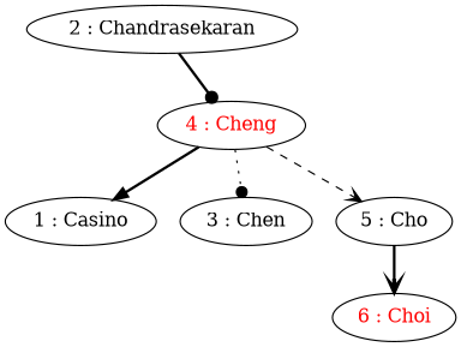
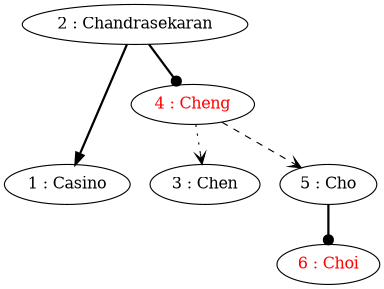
  digraph {
    edge [arrowhead=dot style=bold]
    n1 [label=<<font color="black">2 : Chandrasekaran</font>>]
    n2 [label=<<font color="black">1 : Casino</font>>]
    n3 [label=<<font color="red">4 : Cheng</font>>]
    n4 [label=<<font color="black">3 : Chen</font>>]
    n5 [label=<<font color="black">5 : Cho</font>>]
    n6 [label=<<font color="red">6 : Choi</font>>]
-   n3 -> n2 [arrowhead=normal]
+   n1 -> n2 [arrowhead=normal]
    n1 -> n3
-   n3 -> n4 [style=dotted]
+   n3 -> n4 [arrowhead=vee style=dotted]
    n3 -> n5 [arrowhead=vee style=dashed]
-   n5 -> n6 [arrowhead=vee]
+   n5 -> n6
  }
